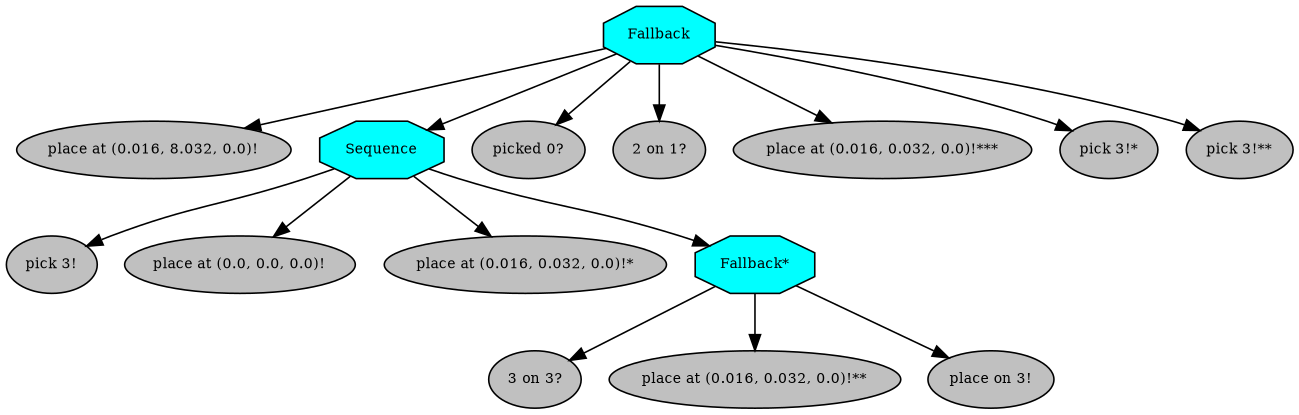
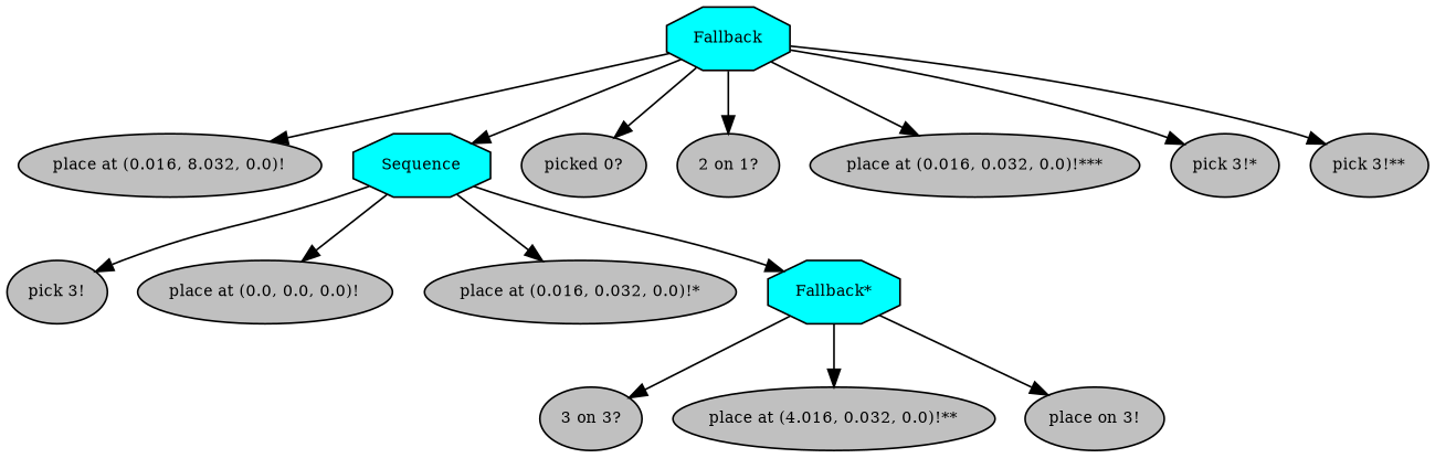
  digraph {
    fontname="times-roman"
    ordering=out
    node [fillcolor=gray fontcolor=black fontname="times-roman" fontsize=9 shape=ellipse style=filled]
    edge [fontname="times-roman"]
    n1 [fillcolor=cyan label=Fallback shape=octagon]
    n2 [label="place at (0.016, 8.032, 0.0)!"]
    n3 [fillcolor=cyan label=Sequence shape=octagon]
    n4 [label="picked 0?"]
    n5 [label="2 on 1?"]
    n6 [label="place at (0.016, 0.032, 0.0)!***"]
    n7 [label="pick 3!*"]
    n8 [label="pick 3!**"]
    n9 [label="pick 3!"]
    n10 [label="place at (0.0, 0.0, 0.0)!"]
    n11 [label="place at (0.016, 0.032, 0.0)!*"]
    n12 [fillcolor=cyan label="Fallback*" shape=octagon]
    n13 [label="3 on 3?"]
-   n14 [label="place at (0.016, 0.032, 0.0)!**"]
+   n14 [label="place at (4.016, 0.032, 0.0)!**"]
    n15 [label="place on 3!"]
    n1 -> n2
    n1 -> n3
    n1 -> n4
    n1 -> n5
    n1 -> n6
    n1 -> n7
    n1 -> n8
    n3 -> n9
    n3 -> n10
    n3 -> n11
    n3 -> n12
    n12 -> n13
    n12 -> n14
    n12 -> n15
  }
